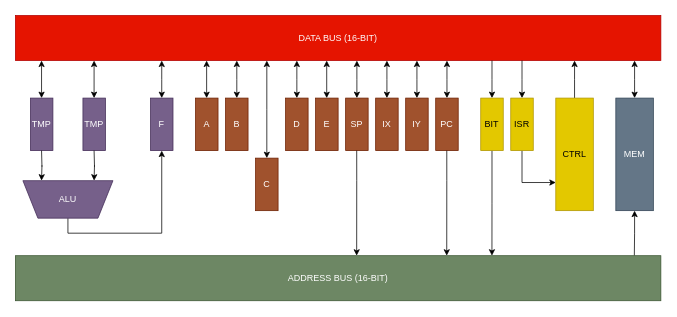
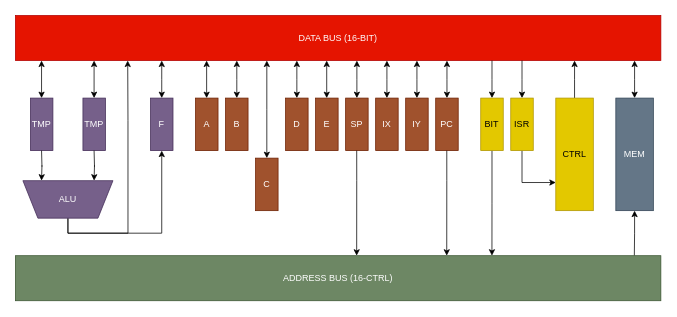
  <mxCell id="0" />
  <mxCell id="1" parent="0" />
  <mxCell id="2" style="edgeStyle=orthogonalEdgeStyle;rounded=0;orthogonalLoop=1;jettySize=auto;html=1;exitX=0.5;exitY=0;exitDx=0;exitDy=0;entryX=0.5;entryY=1;entryDx=0;entryDy=0;startArrow=none;startFill=0;endArrow=classic;endFill=1;" parent="1" source="4" target="31" edge="1"><mxGeometry relative="1" as="geometry" /></mxCell>
+ <mxCell id="3" style="edgeStyle=orthogonalEdgeStyle;rounded=0;orthogonalLoop=1;jettySize=auto;html=1;exitX=0.5;exitY=0;exitDx=0;exitDy=0;entryX=0.174;entryY=1;entryDx=0;entryDy=0;entryPerimeter=0;" edge="1" parent="1" source="4" target="5"><mxGeometry relative="1" as="geometry" /></mxCell>
  <mxCell id="4" value="ALU" style="shape=trapezoid;perimeter=trapezoidPerimeter;whiteSpace=wrap;html=1;fixedSize=1;direction=west;fillColor=#76608a;strokeColor=#432D57;fontColor=#ffffff;" parent="1" vertex="1"><mxGeometry x="30" y="240" width="120" height="50" as="geometry" /></mxCell>
  <mxCell id="5" value="DATA BUS (16-BIT)" style="rounded=0;whiteSpace=wrap;html=1;comic=0;fillColor=#e51400;strokeColor=#B20000;fontColor=#ffffff;" parent="1" vertex="1"><mxGeometry x="20" y="20" width="860" height="60" as="geometry" /></mxCell>
  <mxCell id="6" style="edgeStyle=orthogonalEdgeStyle;rounded=0;orthogonalLoop=1;jettySize=auto;html=1;exitX=0.5;exitY=0;exitDx=0;exitDy=0;entryX=0.975;entryY=1;entryDx=0;entryDy=0;entryPerimeter=0;startArrow=classic;startFill=1;endArrow=classic;endFill=1;" parent="1" source="8" edge="1"><mxGeometry relative="1" as="geometry"><mxPoint x="845" y="80" as="targetPoint" /></mxGeometry></mxCell>
  <mxCell id="7" style="edgeStyle=orthogonalEdgeStyle;rounded=0;orthogonalLoop=1;jettySize=auto;html=1;exitX=0.5;exitY=1;exitDx=0;exitDy=0;entryX=0.962;entryY=0;entryDx=0;entryDy=0;entryPerimeter=0;startArrow=classic;startFill=1;endArrow=none;endFill=0;" parent="1" source="8" edge="1"><mxGeometry relative="1" as="geometry"><mxPoint x="844.66" y="340" as="targetPoint" /></mxGeometry></mxCell>
  <mxCell id="8" value="MEM" style="rounded=0;whiteSpace=wrap;html=1;comic=0;fillColor=#647687;strokeColor=#314354;fontColor=#ffffff;" parent="1" vertex="1"><mxGeometry x="820" y="130" width="50" height="150" as="geometry" /></mxCell>
  <mxCell id="9" style="edgeStyle=orthogonalEdgeStyle;rounded=0;orthogonalLoop=1;jettySize=auto;html=1;exitX=0.5;exitY=0;exitDx=0;exitDy=0;entryX=0.245;entryY=1;entryDx=0;entryDy=0;entryPerimeter=0;startArrow=classic;startFill=1;endArrow=classic;endFill=1;" parent="1" source="10" edge="1"><mxGeometry relative="1" as="geometry"><mxPoint x="315" y="80" as="targetPoint" /></mxGeometry></mxCell>
  <mxCell id="10" value="B" style="rounded=0;whiteSpace=wrap;html=1;comic=0;fillColor=#a0522d;strokeColor=#6D1F00;fontColor=#ffffff;" parent="1" vertex="1"><mxGeometry x="300" y="130" width="30" height="70" as="geometry" /></mxCell>
  <mxCell id="11" style="edgeStyle=orthogonalEdgeStyle;rounded=0;orthogonalLoop=1;jettySize=auto;html=1;exitX=0.5;exitY=0;exitDx=0;exitDy=0;entryX=0.285;entryY=1;entryDx=0;entryDy=0;entryPerimeter=0;startArrow=classic;startFill=1;endArrow=classic;endFill=1;" parent="1" source="12" edge="1"><mxGeometry relative="1" as="geometry"><mxPoint x="355" y="80" as="targetPoint" /></mxGeometry></mxCell>
  <mxCell id="12" value="C" style="rounded=0;whiteSpace=wrap;html=1;comic=0;fillColor=#a0522d;strokeColor=#6D1F00;fontColor=#ffffff;" parent="1" vertex="1"><mxGeometry x="340" y="210" width="30" height="70" as="geometry" /></mxCell>
  <mxCell id="13" style="edgeStyle=orthogonalEdgeStyle;rounded=0;orthogonalLoop=1;jettySize=auto;html=1;exitX=0.5;exitY=0;exitDx=0;exitDy=0;entryX=0.415;entryY=1;entryDx=0;entryDy=0;entryPerimeter=0;startArrow=classic;startFill=1;endArrow=classic;endFill=1;" parent="1" source="14" edge="1"><mxGeometry relative="1" as="geometry"><mxPoint x="515" y="80" as="targetPoint" /></mxGeometry></mxCell>
  <mxCell id="14" value="IX" style="rounded=0;whiteSpace=wrap;html=1;comic=0;fillColor=#a0522d;strokeColor=#6D1F00;fontColor=#ffffff;" parent="1" vertex="1"><mxGeometry x="500" y="130" width="30" height="70" as="geometry" /></mxCell>
  <mxCell id="15" style="edgeStyle=orthogonalEdgeStyle;rounded=0;orthogonalLoop=1;jettySize=auto;html=1;exitX=0.5;exitY=0;exitDx=0;exitDy=0;entryX=0.455;entryY=1;entryDx=0;entryDy=0;entryPerimeter=0;startArrow=classic;startFill=1;endArrow=classic;endFill=1;" parent="1" source="16" edge="1"><mxGeometry relative="1" as="geometry"><mxPoint x="555" y="80" as="targetPoint" /></mxGeometry></mxCell>
  <mxCell id="16" value="IY" style="rounded=0;whiteSpace=wrap;html=1;comic=0;fillColor=#a0522d;strokeColor=#6D1F00;fontColor=#ffffff;" parent="1" vertex="1"><mxGeometry x="540" y="130" width="30" height="70" as="geometry" /></mxCell>
  <mxCell id="17" style="edgeStyle=orthogonalEdgeStyle;rounded=0;orthogonalLoop=1;jettySize=auto;html=1;exitX=0.5;exitY=0;exitDx=0;exitDy=0;entryX=0.365;entryY=1;entryDx=0;entryDy=0;entryPerimeter=0;startArrow=classic;startFill=1;endArrow=classic;endFill=1;" parent="1" source="18" edge="1"><mxGeometry relative="1" as="geometry"><mxPoint x="475" y="80" as="targetPoint" /></mxGeometry></mxCell>
  <mxCell id="18" value="SP" style="rounded=0;whiteSpace=wrap;html=1;comic=0;fillColor=#a0522d;strokeColor=#6D1F00;fontColor=#ffffff;horizontal=1;" parent="1" vertex="1"><mxGeometry x="460" y="130" width="30" height="70" as="geometry" /></mxCell>
  <mxCell id="19" style="edgeStyle=orthogonalEdgeStyle;rounded=0;orthogonalLoop=1;jettySize=auto;html=1;exitX=0.5;exitY=0;exitDx=0;exitDy=0;entryX=0.685;entryY=1;entryDx=0;entryDy=0;entryPerimeter=0;startArrow=classic;startFill=1;endArrow=none;endFill=0;" parent="1" source="21" edge="1"><mxGeometry relative="1" as="geometry"><mxPoint x="655" y="80" as="targetPoint" /></mxGeometry></mxCell>
  <mxCell id="20" style="edgeStyle=orthogonalEdgeStyle;rounded=0;orthogonalLoop=1;jettySize=auto;html=1;exitX=0.5;exitY=1;exitDx=0;exitDy=0;entryX=0.758;entryY=0;entryDx=0;entryDy=0;entryPerimeter=0;startArrow=none;startFill=0;endArrow=classic;endFill=1;" parent="1" source="21" edge="1"><mxGeometry relative="1" as="geometry"><mxPoint x="654.94" y="340" as="targetPoint" /></mxGeometry></mxCell>
  <mxCell id="21" value="&lt;font color=&quot;#000000&quot;&gt;BIT&lt;br&gt;&lt;/font&gt;" style="rounded=0;whiteSpace=wrap;html=1;comic=0;fillColor=#e3c800;strokeColor=#B09500;fontColor=#ffffff;" parent="1" vertex="1"><mxGeometry x="640" y="130" width="30" height="70" as="geometry" /></mxCell>
  <mxCell id="22" style="edgeStyle=orthogonalEdgeStyle;rounded=0;orthogonalLoop=1;jettySize=auto;html=1;exitX=0.5;exitY=0;exitDx=0;exitDy=0;entryX=0.595;entryY=1;entryDx=0;entryDy=0;entryPerimeter=0;startArrow=classic;startFill=1;endArrow=classic;endFill=1;" parent="1" source="23" edge="1"><mxGeometry relative="1" as="geometry"><mxPoint x="595" y="80" as="targetPoint" /></mxGeometry></mxCell>
  <mxCell id="23" value="PC" style="rounded=0;whiteSpace=wrap;html=1;comic=0;fillColor=#a0522d;strokeColor=#6D1F00;fontColor=#ffffff;" parent="1" vertex="1"><mxGeometry x="580" y="130" width="30" height="70" as="geometry" /></mxCell>
  <mxCell id="24" style="edgeStyle=orthogonalEdgeStyle;rounded=0;orthogonalLoop=1;jettySize=auto;html=1;exitX=0.5;exitY=0;exitDx=0;exitDy=0;entryX=0.855;entryY=1;entryDx=0;entryDy=0;entryPerimeter=0;startArrow=classic;startFill=1;endArrow=none;endFill=0;" parent="1" source="26" edge="1"><mxGeometry relative="1" as="geometry"><mxPoint x="695" y="80" as="targetPoint" /></mxGeometry></mxCell>
  <mxCell id="25" style="edgeStyle=orthogonalEdgeStyle;rounded=0;orthogonalLoop=1;jettySize=auto;html=1;exitX=0.5;exitY=1;exitDx=0;exitDy=0;entryX=0;entryY=0.75;entryDx=0;entryDy=0;startArrow=none;startFill=0;endArrow=classic;endFill=1;" parent="1" source="26" target="33" edge="1"><mxGeometry relative="1" as="geometry" /></mxCell>
  <mxCell id="26" value="ISR" style="rounded=0;whiteSpace=wrap;html=1;comic=0;fillColor=#e3c800;strokeColor=#B09500;fontColor=#000000;" parent="1" vertex="1"><mxGeometry x="680" y="130" width="30" height="70" as="geometry" /></mxCell>
- <mxCell id="27" value="ADDRESS BUS (16-BIT)" style="rounded=0;whiteSpace=wrap;html=1;comic=0;fillColor=#6d8764;strokeColor=#3A5431;fontColor=#ffffff;" parent="1" vertex="1"><mxGeometry x="20" y="340" width="860" height="60" as="geometry" /></mxCell>
+ <mxCell id="27" value="ADDRESS BUS (16-CTRL)" style="rounded=0;whiteSpace=wrap;html=1;comic=0;fillColor=#6d8764;strokeColor=#3A5431;fontColor=#ffffff;" parent="1" vertex="1"><mxGeometry x="20" y="340" width="860" height="60" as="geometry" /></mxCell>
  <mxCell id="28" style="edgeStyle=orthogonalEdgeStyle;rounded=0;orthogonalLoop=1;jettySize=auto;html=1;exitX=0.5;exitY=0;exitDx=0;exitDy=0;entryX=0.325;entryY=1;entryDx=0;entryDy=0;entryPerimeter=0;startArrow=classic;startFill=1;endArrow=classic;endFill=1;" parent="1" source="29" edge="1"><mxGeometry relative="1" as="geometry"><mxPoint x="395" y="80" as="targetPoint" /></mxGeometry></mxCell>
  <mxCell id="29" value="D" style="rounded=0;whiteSpace=wrap;html=1;comic=0;fillColor=#a0522d;strokeColor=#6D1F00;fontColor=#ffffff;" parent="1" vertex="1"><mxGeometry x="380" y="130" width="30" height="70" as="geometry" /></mxCell>
  <mxCell id="30" style="edgeStyle=orthogonalEdgeStyle;rounded=0;orthogonalLoop=1;jettySize=auto;html=1;exitX=0.5;exitY=0;exitDx=0;exitDy=0;entryX=0.195;entryY=1;entryDx=0;entryDy=0;entryPerimeter=0;startArrow=classic;startFill=1;endArrow=classic;endFill=1;" parent="1" source="31" edge="1"><mxGeometry relative="1" as="geometry"><mxPoint x="215" y="80" as="targetPoint" /></mxGeometry></mxCell>
  <mxCell id="31" value="F" style="rounded=0;whiteSpace=wrap;html=1;comic=0;fillColor=#76608a;strokeColor=#432D57;fontColor=#ffffff;" parent="1" vertex="1"><mxGeometry x="200" y="130" width="30" height="70" as="geometry" /></mxCell>
  <mxCell id="32" style="edgeStyle=orthogonalEdgeStyle;rounded=0;orthogonalLoop=1;jettySize=auto;html=1;exitX=0.5;exitY=0;exitDx=0;exitDy=0;" parent="1" source="33" edge="1"><mxGeometry relative="1" as="geometry"><mxPoint x="765.032" y="80" as="targetPoint" /></mxGeometry></mxCell>
  <mxCell id="33" value="CTRL" style="rounded=0;whiteSpace=wrap;html=1;comic=0;fillColor=#e3c800;strokeColor=#B09500;fontColor=#000000;" parent="1" vertex="1"><mxGeometry x="740" y="130" width="50" height="150" as="geometry" /></mxCell>
  <mxCell id="34" value="TMP" style="rounded=0;whiteSpace=wrap;html=1;comic=0;fillColor=#76608a;strokeColor=#432D57;fontColor=#ffffff;" vertex="1" parent="1"><mxGeometry x="110" y="130" width="30" height="70" as="geometry" /></mxCell>
  <mxCell id="35" style="edgeStyle=orthogonalEdgeStyle;rounded=0;orthogonalLoop=1;jettySize=auto;html=1;exitX=0.5;exitY=0;exitDx=0;exitDy=0;entryX=0.045;entryY=1;entryDx=0;entryDy=0;entryPerimeter=0;startArrow=classic;startFill=1;" edge="1" parent="1"><mxGeometry relative="1" as="geometry"><mxPoint x="124.86" y="80" as="targetPoint" /><mxPoint x="124.86" y="130" as="sourcePoint" /></mxGeometry></mxCell>
  <mxCell id="36" style="edgeStyle=orthogonalEdgeStyle;rounded=0;orthogonalLoop=1;jettySize=auto;html=1;exitX=0.5;exitY=1;exitDx=0;exitDy=0;entryX=0.75;entryY=1;entryDx=0;entryDy=0;" edge="1" parent="1"><mxGeometry relative="1" as="geometry"><mxPoint x="124.86" y="200" as="sourcePoint" /><mxPoint x="124.86" y="240" as="targetPoint" /></mxGeometry></mxCell>
  <mxCell id="37" value="A" style="rounded=0;whiteSpace=wrap;html=1;comic=0;fillColor=#a0522d;strokeColor=#6D1F00;fontColor=#ffffff;" vertex="1" parent="1"><mxGeometry x="260" y="130" width="30" height="70" as="geometry" /></mxCell>
  <mxCell id="38" value="E" style="rounded=0;whiteSpace=wrap;html=1;comic=0;fillColor=#a0522d;strokeColor=#6D1F00;fontColor=#ffffff;" vertex="1" parent="1"><mxGeometry x="420" y="130" width="30" height="70" as="geometry" /></mxCell>
  <mxCell id="39" style="edgeStyle=orthogonalEdgeStyle;rounded=0;orthogonalLoop=1;jettySize=auto;html=1;exitX=0.5;exitY=0;exitDx=0;exitDy=0;entryX=0.245;entryY=1;entryDx=0;entryDy=0;entryPerimeter=0;startArrow=classic;startFill=1;endArrow=classic;endFill=1;" edge="1" parent="1"><mxGeometry relative="1" as="geometry"><mxPoint x="274.8" y="80" as="targetPoint" /><mxPoint x="274.8" y="130" as="sourcePoint" /></mxGeometry></mxCell>
  <mxCell id="40" style="edgeStyle=orthogonalEdgeStyle;rounded=0;orthogonalLoop=1;jettySize=auto;html=1;exitX=0.5;exitY=0;exitDx=0;exitDy=0;entryX=0.245;entryY=1;entryDx=0;entryDy=0;entryPerimeter=0;startArrow=classic;startFill=1;endArrow=classic;endFill=1;" edge="1" parent="1"><mxGeometry relative="1" as="geometry"><mxPoint x="434.8" y="80" as="targetPoint" /><mxPoint x="434.8" y="130" as="sourcePoint" /></mxGeometry></mxCell>
  <mxCell id="41" style="edgeStyle=orthogonalEdgeStyle;rounded=0;orthogonalLoop=1;jettySize=auto;html=1;exitX=0.5;exitY=1;exitDx=0;exitDy=0;entryX=0.758;entryY=0;entryDx=0;entryDy=0;entryPerimeter=0;startArrow=none;startFill=0;endArrow=classic;endFill=1;" edge="1" parent="1"><mxGeometry relative="1" as="geometry"><mxPoint x="594.77" y="200" as="sourcePoint" /><mxPoint x="594.71" y="340" as="targetPoint" /><Array as="points"><mxPoint x="594.77" y="240" /><mxPoint x="594.77" y="240" /></Array></mxGeometry></mxCell>
  <mxCell id="42" style="edgeStyle=orthogonalEdgeStyle;rounded=0;orthogonalLoop=1;jettySize=auto;html=1;exitX=0.5;exitY=1;exitDx=0;exitDy=0;entryX=0.758;entryY=0;entryDx=0;entryDy=0;entryPerimeter=0;startArrow=none;startFill=0;endArrow=classic;endFill=1;" edge="1" parent="1"><mxGeometry relative="1" as="geometry"><mxPoint x="474.77" y="200" as="sourcePoint" /><mxPoint x="474.71" y="340" as="targetPoint" /><Array as="points"><mxPoint x="474.77" y="240" /><mxPoint x="474.77" y="240" /></Array></mxGeometry></mxCell>
  <mxCell id="43" value="TMP" style="rounded=0;whiteSpace=wrap;html=1;comic=0;fillColor=#76608a;strokeColor=#432D57;fontColor=#ffffff;" vertex="1" parent="1"><mxGeometry y="130" width="30" height="70" as="geometry" x="40" /></mxCell>
  <mxCell id="44" style="edgeStyle=orthogonalEdgeStyle;rounded=0;orthogonalLoop=1;jettySize=auto;html=1;exitX=0.5;exitY=0;exitDx=0;exitDy=0;entryX=0.045;entryY=1;entryDx=0;entryDy=0;entryPerimeter=0;startArrow=classic;startFill=1;" edge="1" parent="1"><mxGeometry relative="1" as="geometry"><mxPoint x="54.86" y="80" as="targetPoint" /><mxPoint x="54.86" y="130" as="sourcePoint" /></mxGeometry></mxCell>
  <mxCell id="45" style="edgeStyle=orthogonalEdgeStyle;rounded=0;orthogonalLoop=1;jettySize=auto;html=1;exitX=0.5;exitY=1;exitDx=0;exitDy=0;entryX=0.75;entryY=1;entryDx=0;entryDy=0;" edge="1" parent="1"><mxGeometry relative="1" as="geometry"><mxPoint x="54.86" y="200" as="sourcePoint" /><mxPoint x="54.86" y="240" as="targetPoint" /></mxGeometry></mxCell>
